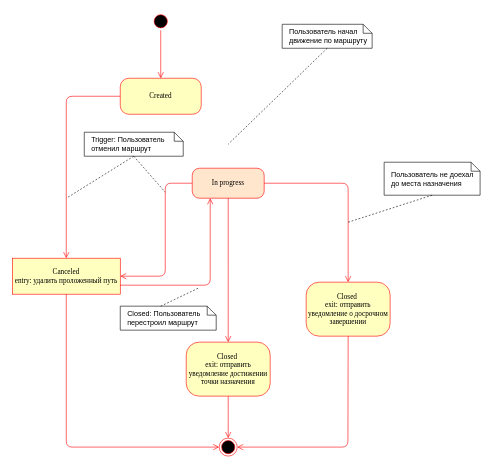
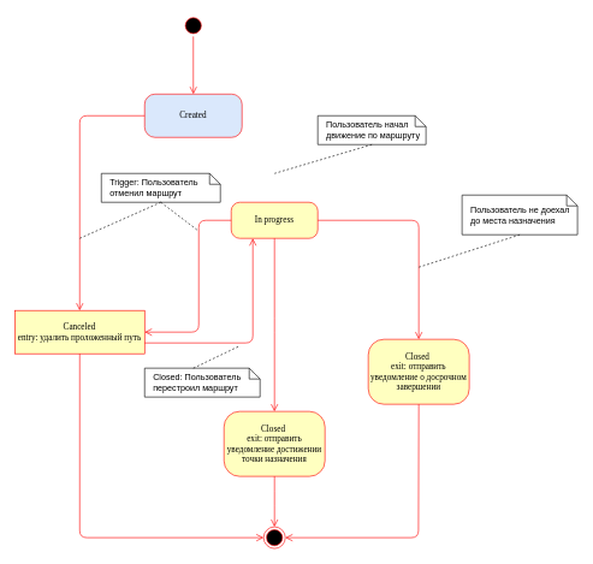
  <mxCell id="0" />
  <mxCell id="1" parent="0" />
  <mxCell id="2" value="" style="ellipse;html=1;shape=startState;fillColor=#000000;strokeColor=#ff0000;rounded=1;shadow=0;comic=0;labelBackgroundColor=none;fontFamily=Verdana;fontSize=12;fontColor=#000000;align=center;direction=south;" parent="1" vertex="1"><mxGeometry x="252.5" y="20" width="30" height="30" as="geometry" /></mxCell>
- <mxCell id="3" value="Сreated" style="rounded=1;whiteSpace=wrap;html=1;arcSize=24;fillColor=#ffffc0;strokeColor=#ff0000;shadow=0;comic=0;labelBackgroundColor=none;fontFamily=Verdana;fontSize=12;fontColor=#000000;align=center;" parent="1" vertex="1"><mxGeometry x="200" y="130" width="135" height="60" as="geometry" /></mxCell>
- <mxCell id="4" value="&lt;div&gt;In progress&lt;/div&gt;" style="rounded=1;whiteSpace=wrap;html=1;arcSize=24;fillColor=#ffe6cc;strokeColor=#ff0000;shadow=0;comic=0;labelBackgroundColor=none;fontFamily=Verdana;fontSize=12;fontColor=#000000;align=center;" parent="1" vertex="1"><mxGeometry x="320" y="280" width="120" height="50" as="geometry" /></mxCell>
+ <mxCell id="3" value="Сreated" style="rounded=1;whiteSpace=wrap;html=1;arcSize=24;fillColor=#dae8fc;strokeColor=#ff0000;shadow=0;comic=0;labelBackgroundColor=none;fontFamily=Verdana;fontSize=12;fontColor=#000000;align=center;" parent="1" vertex="1"><mxGeometry x="200" y="130" width="135" height="60" as="geometry" /></mxCell>
+ <mxCell id="4" value="&lt;div&gt;In progress&lt;/div&gt;" style="rounded=1;whiteSpace=wrap;html=1;arcSize=24;fillColor=#ffffc0;strokeColor=#ff0000;shadow=0;comic=0;labelBackgroundColor=none;fontFamily=Verdana;fontSize=12;fontColor=#000000;align=center;" parent="1" vertex="1"><mxGeometry x="320" y="280" width="120" height="50" as="geometry" /></mxCell>
  <mxCell id="5" value="Canceled&lt;div&gt;entry: удалить проложенный путь&lt;/div&gt;" style="whiteSpace=wrap;html=1;arcSize=24;fillColor=#ffffc0;strokeColor=#ff0000;shadow=0;comic=0;labelBackgroundColor=none;fontFamily=Verdana;fontSize=12;fontColor=#000000;align=center;rounded=0;" parent="1" vertex="1"><mxGeometry x="20" y="430" width="180" height="60" as="geometry" /></mxCell>
  <mxCell id="6" style="edgeStyle=orthogonalEdgeStyle;html=1;labelBackgroundColor=none;endArrow=open;endSize=8;strokeColor=#ff0000;fontFamily=Verdana;fontSize=12;align=left;exitX=1;exitY=0.5;exitDx=0;exitDy=0;" parent="1" source="2" target="3" edge="1"><mxGeometry relative="1" as="geometry" /></mxCell>
  <mxCell id="7" value="" style="ellipse;html=1;shape=endState;fillColor=#000000;strokeColor=#ff0000;rounded=1;shadow=0;comic=0;labelBackgroundColor=none;fontFamily=Verdana;fontSize=12;fontColor=#000000;align=center;" parent="1" vertex="1"><mxGeometry x="365" y="730" width="30" height="30" as="geometry" /></mxCell>
  <mxCell id="8" style="edgeStyle=elbowEdgeStyle;html=1;labelBackgroundColor=none;endArrow=open;endSize=8;strokeColor=#ff0000;fontFamily=Verdana;fontSize=12;align=left;exitX=0;exitY=0.5;exitDx=0;exitDy=0;entryX=0.5;entryY=0;entryDx=0;entryDy=0;" parent="1" source="3" edge="1" target="5"><mxGeometry relative="1" as="geometry"><mxPoint x="219.52" y="157.02" as="sourcePoint" /><mxPoint x="125.48" y="410" as="targetPoint" /><Array as="points"><mxPoint x="110" y="300" /></Array></mxGeometry></mxCell>
  <mxCell id="9" style="edgeStyle=elbowEdgeStyle;html=1;labelBackgroundColor=none;endArrow=open;endSize=8;strokeColor=#ff0000;fontFamily=Verdana;fontSize=12;align=left;exitX=0;exitY=0.5;exitDx=0;exitDy=0;entryX=1;entryY=0.5;entryDx=0;entryDy=0;" parent="1" edge="1" target="5" source="4"><mxGeometry relative="1" as="geometry"><mxPoint x="455" y="340" as="sourcePoint" /><mxPoint x="255" y="440" as="targetPoint" /><Array as="points"><mxPoint x="275" y="380" /></Array></mxGeometry></mxCell>
  <mxCell id="10" value="Closed: Пользователь перестроил маршрут" style="shape=note;size=15;align=left;spacingLeft=10;html=1;whiteSpace=wrap;" parent="1" vertex="1"><mxGeometry x="200" y="510" width="160" height="40" as="geometry" /></mxCell>
  <mxCell id="11" value="" style="edgeStyle=none;endArrow=none;exitX=0;exitY=0;dashed=1;html=1;rounded=0;exitDx=67.5;exitDy=0;exitPerimeter=0;" parent="1" source="10" edge="1"><mxGeometry x="1" relative="1" as="geometry"><mxPoint x="330" y="480" as="targetPoint" /><Array as="points" /></mxGeometry></mxCell>
  <mxCell id="12" value="&lt;div&gt;Closed&amp;nbsp;&lt;/div&gt;&lt;div&gt;exit: отправить уведомление достижении точки назначения&lt;/div&gt;" style="rounded=1;whiteSpace=wrap;html=1;arcSize=24;fillColor=#ffffc0;strokeColor=#ff0000;shadow=0;comic=0;labelBackgroundColor=none;fontFamily=Verdana;fontSize=12;fontColor=#000000;align=center;" vertex="1" parent="1"><mxGeometry x="310" y="570" width="140" height="90" as="geometry" /></mxCell>
  <mxCell id="13" style="edgeStyle=elbowEdgeStyle;html=1;labelBackgroundColor=none;endArrow=open;endSize=8;strokeColor=#ff0000;fontFamily=Verdana;fontSize=12;align=left;entryX=0.5;entryY=0;entryDx=0;entryDy=0;exitX=0.5;exitY=1;exitDx=0;exitDy=0;" edge="1" parent="1" source="4" target="12"><mxGeometry relative="1" as="geometry"><mxPoint x="375" y="350" as="sourcePoint" /><mxPoint x="390" y="490" as="targetPoint" /><Array as="points" /></mxGeometry></mxCell>
  <mxCell id="14" style="edgeStyle=elbowEdgeStyle;html=1;labelBackgroundColor=none;endArrow=open;endSize=8;strokeColor=#ff0000;fontFamily=Verdana;fontSize=12;align=left;entryX=0.5;entryY=0;entryDx=0;entryDy=0;exitX=0.5;exitY=1;exitDx=0;exitDy=0;" edge="1" parent="1" source="12" target="7"><mxGeometry relative="1" as="geometry"><mxPoint x="410" y="650" as="sourcePoint" /><mxPoint x="420" y="745" as="targetPoint" /><Array as="points"><mxPoint x="380" y="690" /></Array></mxGeometry></mxCell>
- <mxCell id="15" value="Trigger: Пользователь отменил маршрут" style="shape=note;size=15;align=left;spacingLeft=10;html=1;whiteSpace=wrap;" vertex="1" parent="1"><mxGeometry x="140" y="220" width="165" height="40" as="geometry" /></mxCell>
+ <mxCell id="15" value="Trigger: Пользователь отменил маршрут" style="shape=note;size=15;align=left;spacingLeft=10;html=1;whiteSpace=wrap;" vertex="1" parent="1"><mxGeometry x="140" y="240" width="165" height="40" as="geometry" /></mxCell>
  <mxCell id="16" value="" style="edgeStyle=none;endArrow=none;exitX=0.5;exitY=1;dashed=1;html=1;rounded=0;exitDx=0;exitDy=0;exitPerimeter=0;" edge="1" parent="1" source="15"><mxGeometry x="1" relative="1" as="geometry"><mxPoint x="110" y="330" as="targetPoint" /><Array as="points" /><mxPoint x="215" y="290" as="sourcePoint" /></mxGeometry></mxCell>
  <mxCell id="17" value="" style="edgeStyle=none;endArrow=none;exitX=0.5;exitY=1;dashed=1;html=1;rounded=0;exitDx=0;exitDy=0;exitPerimeter=0;" edge="1" parent="1" source="15"><mxGeometry x="1" relative="1" as="geometry"><mxPoint x="275" y="320" as="targetPoint" /><Array as="points" /><mxPoint x="45" y="360" as="sourcePoint" /></mxGeometry></mxCell>
- <mxCell id="18" value="Пользователь начал движение по маршруту" style="shape=note;size=15;align=left;spacingLeft=10;html=1;whiteSpace=wrap;" vertex="1" parent="1"><mxGeometry x="470" y="40" width="150" height="40" as="geometry" /></mxCell>
+ <mxCell id="18" value="Пользователь начал движение по маршруту" style="shape=note;size=15;align=left;spacingLeft=10;html=1;whiteSpace=wrap;" vertex="1" parent="1"><mxGeometry x="440" y="160" width="150" height="40" as="geometry" /></mxCell>
  <mxCell id="19" value="" style="edgeStyle=none;endArrow=none;exitX=0.5;exitY=1;dashed=1;html=1;rounded=0;exitDx=0;exitDy=0;exitPerimeter=0;" edge="1" parent="1" source="18"><mxGeometry x="1" relative="1" as="geometry"><mxPoint x="380" y="240" as="targetPoint" /><Array as="points" /><mxPoint x="460" y="410" as="sourcePoint" /></mxGeometry></mxCell>
  <mxCell id="20" style="edgeStyle=elbowEdgeStyle;html=1;labelBackgroundColor=none;endArrow=open;endSize=8;strokeColor=#ff0000;fontFamily=Verdana;fontSize=12;align=left;exitX=0.5;exitY=1;exitDx=0;exitDy=0;entryX=0;entryY=0.5;entryDx=0;entryDy=0;" edge="1" parent="1" source="5" target="7"><mxGeometry relative="1" as="geometry"><mxPoint x="190" y="530" as="sourcePoint" /><mxPoint x="330" y="690" as="targetPoint" /><Array as="points"><mxPoint x="110" y="620" /></Array></mxGeometry></mxCell>
  <mxCell id="21" value="&lt;div&gt;Closed&amp;nbsp;&lt;/div&gt;&lt;div&gt;exit: отправить уведомление о досрочном завершении&lt;/div&gt;" style="rounded=1;whiteSpace=wrap;html=1;arcSize=24;fillColor=#ffffc0;strokeColor=#ff0000;shadow=0;comic=0;labelBackgroundColor=none;fontFamily=Verdana;fontSize=12;fontColor=#000000;align=center;" vertex="1" parent="1"><mxGeometry x="510" y="470" width="140" height="90" as="geometry" /></mxCell>
  <mxCell id="22" style="edgeStyle=elbowEdgeStyle;html=1;labelBackgroundColor=none;endArrow=open;endSize=8;strokeColor=#ff0000;fontFamily=Verdana;fontSize=12;align=left;entryX=0.5;entryY=0;entryDx=0;entryDy=0;exitX=1;exitY=0.5;exitDx=0;exitDy=0;" edge="1" parent="1" source="4" target="21"><mxGeometry relative="1" as="geometry"><mxPoint x="470" y="340" as="sourcePoint" /><mxPoint x="470" y="580" as="targetPoint" /><Array as="points"><mxPoint x="580" y="390" /></Array></mxGeometry></mxCell>
  <mxCell id="23" style="edgeStyle=elbowEdgeStyle;html=1;labelBackgroundColor=none;endArrow=open;endSize=8;strokeColor=#ff0000;fontFamily=Verdana;fontSize=12;align=left;entryX=1;entryY=0.5;entryDx=0;entryDy=0;exitX=0.5;exitY=1;exitDx=0;exitDy=0;" edge="1" parent="1" source="21" target="7"><mxGeometry relative="1" as="geometry"><mxPoint x="579.58" y="590" as="sourcePoint" /><mxPoint x="579.58" y="660" as="targetPoint" /><Array as="points"><mxPoint x="579.58" y="620" /></Array></mxGeometry></mxCell>
  <mxCell id="24" style="edgeStyle=elbowEdgeStyle;html=1;labelBackgroundColor=none;endArrow=open;endSize=8;strokeColor=#ff0000;fontFamily=Verdana;fontSize=12;align=left;exitX=1;exitY=0.75;exitDx=0;exitDy=0;entryX=0.25;entryY=1;entryDx=0;entryDy=0;" edge="1" parent="1" source="5" target="4"><mxGeometry relative="1" as="geometry"><mxPoint x="120" y="500" as="sourcePoint" /><mxPoint x="375" y="755" as="targetPoint" /><Array as="points"><mxPoint x="350" y="410" /></Array></mxGeometry></mxCell>
  <mxCell id="25" value="Пользователь не доехал&lt;div&gt;до места назначения&lt;/div&gt;" style="shape=note;size=15;align=left;spacingLeft=10;html=1;whiteSpace=wrap;" vertex="1" parent="1"><mxGeometry x="640" y="270" width="160" height="55" as="geometry" /></mxCell>
  <mxCell id="26" value="" style="edgeStyle=none;endArrow=none;exitX=0.5;exitY=1;dashed=1;html=1;rounded=0;exitDx=0;exitDy=0;exitPerimeter=0;" edge="1" parent="1" source="25"><mxGeometry x="1" relative="1" as="geometry"><mxPoint x="580" y="370" as="targetPoint" /><Array as="points" /><mxPoint x="715" y="330" as="sourcePoint" /></mxGeometry></mxCell>
